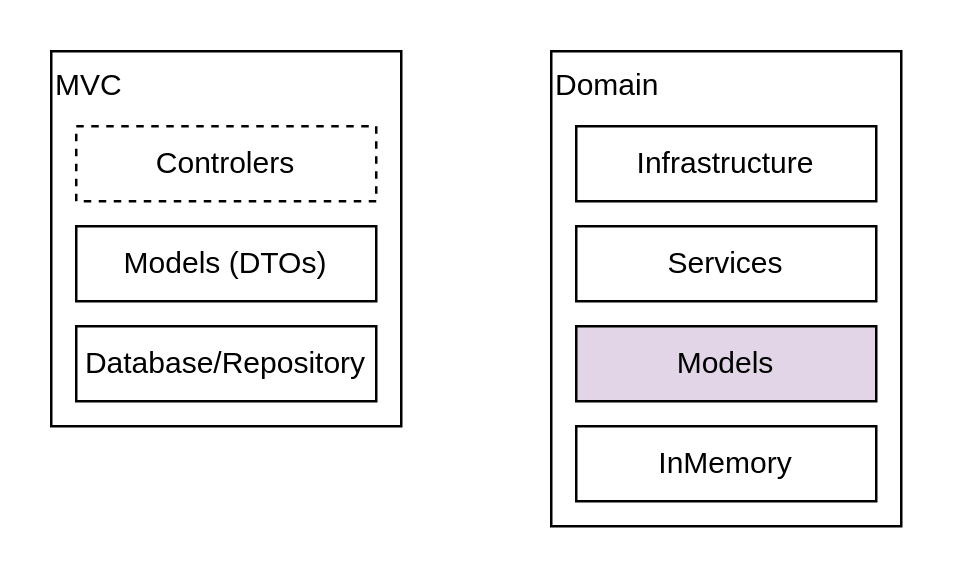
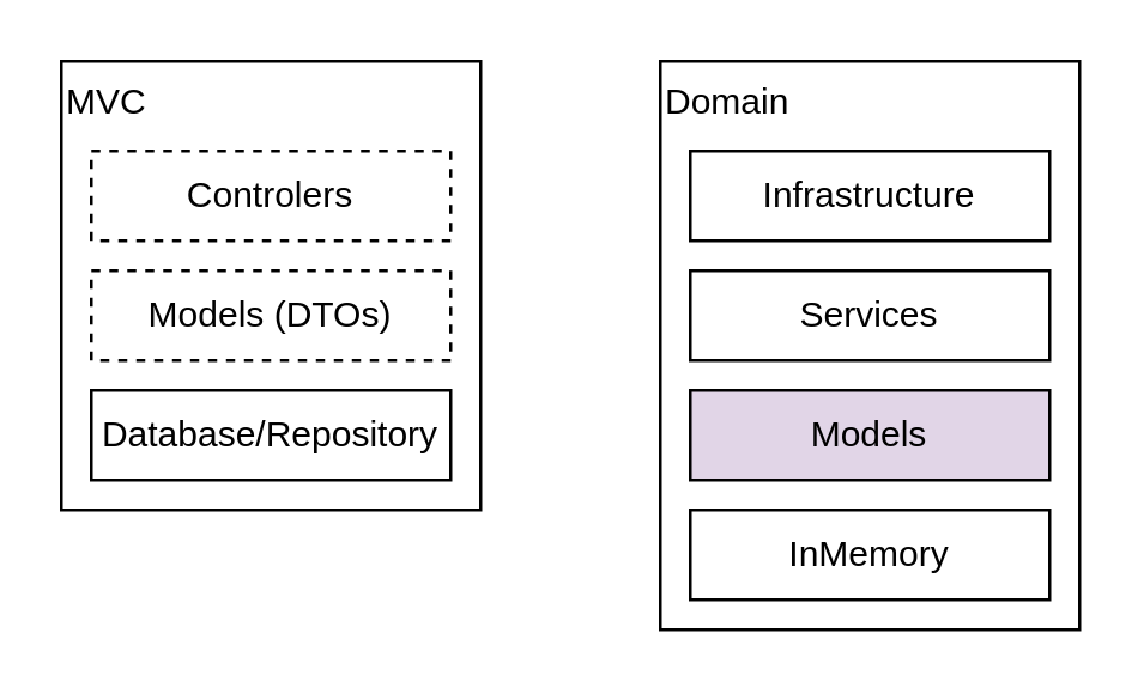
  <mxCell id="0" />
  <mxCell id="1" parent="0" />
  <mxCell id="2" value="Domain" style="rounded=0;whiteSpace=wrap;html=1;align=left;verticalAlign=top;" vertex="1" parent="1"><mxGeometry x="220" y="20" width="140" height="190" as="geometry" /></mxCell>
  <mxCell id="3" value="Infrastructure" style="rounded=0;whiteSpace=wrap;html=1;" vertex="1" parent="1"><mxGeometry x="230" y="50" width="120" height="30" as="geometry" /></mxCell>
  <mxCell id="4" value="Services" style="rounded=0;whiteSpace=wrap;html=1;" vertex="1" parent="1"><mxGeometry x="230" y="90" width="120" height="30" as="geometry" /></mxCell>
  <mxCell id="5" value="Models" style="rounded=0;whiteSpace=wrap;html=1;fillColor=#e1d5e7;" vertex="1" parent="1"><mxGeometry x="230" y="130" width="120" height="30" as="geometry" /></mxCell>
  <mxCell id="6" value="MVC" style="rounded=0;whiteSpace=wrap;html=1;align=left;verticalAlign=top;" vertex="1" parent="1"><mxGeometry x="20" y="20" width="140" height="150" as="geometry" /></mxCell>
  <mxCell id="7" value="Controlers" style="rounded=0;whiteSpace=wrap;html=1;dashed=1;" vertex="1" parent="1"><mxGeometry x="30" y="50" width="120" height="30" as="geometry" /></mxCell>
- <mxCell id="8" value="Models (DTOs)" style="rounded=0;whiteSpace=wrap;html=1;" vertex="1" parent="1"><mxGeometry x="30" y="90" width="120" height="30" as="geometry" /></mxCell>
+ <mxCell id="8" value="Models (DTOs)" style="rounded=0;whiteSpace=wrap;html=1;dashed=1;" vertex="1" parent="1"><mxGeometry x="30" y="90" width="120" height="30" as="geometry" /></mxCell>
  <mxCell id="9" value="Database/Repository" style="rounded=0;whiteSpace=wrap;html=1;" vertex="1" parent="1"><mxGeometry x="30" y="130" width="120" height="30" as="geometry" /></mxCell>
  <mxCell id="10" value="InMemory" style="rounded=0;whiteSpace=wrap;html=1;" vertex="1" parent="1"><mxGeometry x="230" y="170" width="120" height="30" as="geometry" /></mxCell>
